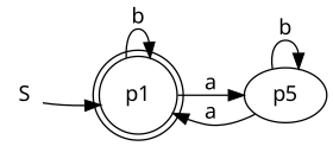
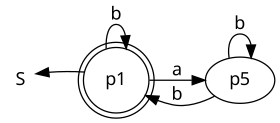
  digraph {
    fontname="Noto Sans"
    rankdir=LR
    node [fontname="Noto Sans"]
    edge [fontname="Noto Sans"]
    S [height=.0 shape=none width=.0]
    n2 [label=p1 shape=doublecircle]
    n3 [label=p5]
-   S -> n2
+   n2 -> S
    n2 -> n2 [label=b]
    n2 -> n3 [label=a]
-   n3 -> n2 [label=a]
+   n3 -> n2 [label=b]
    n3 -> n3 [label=b]
  }
